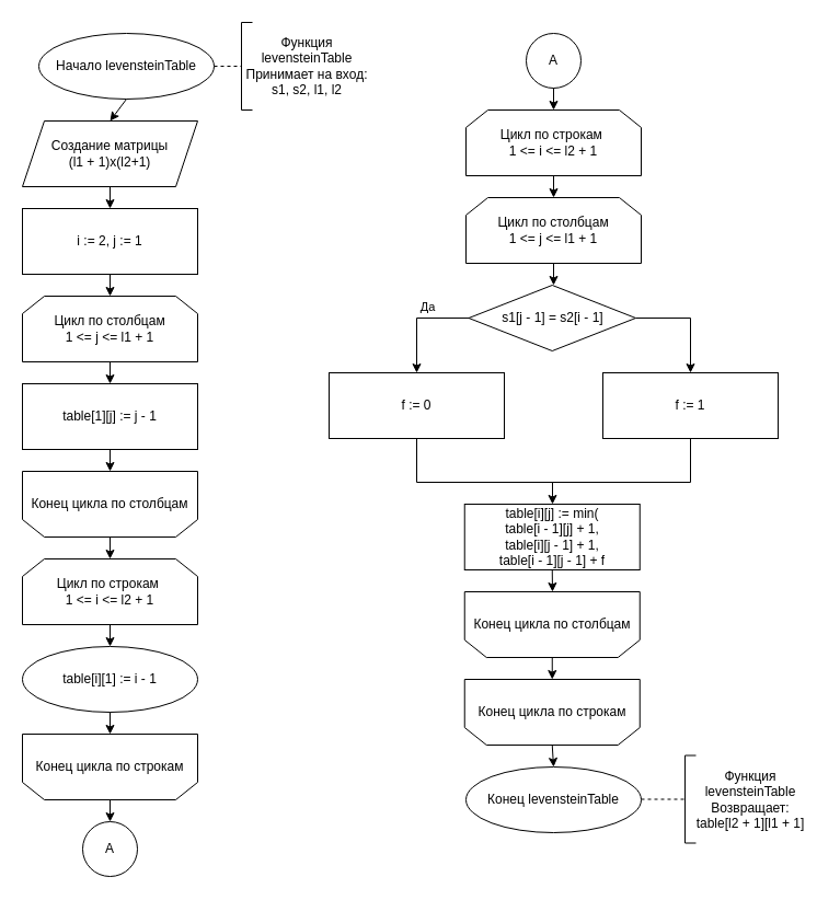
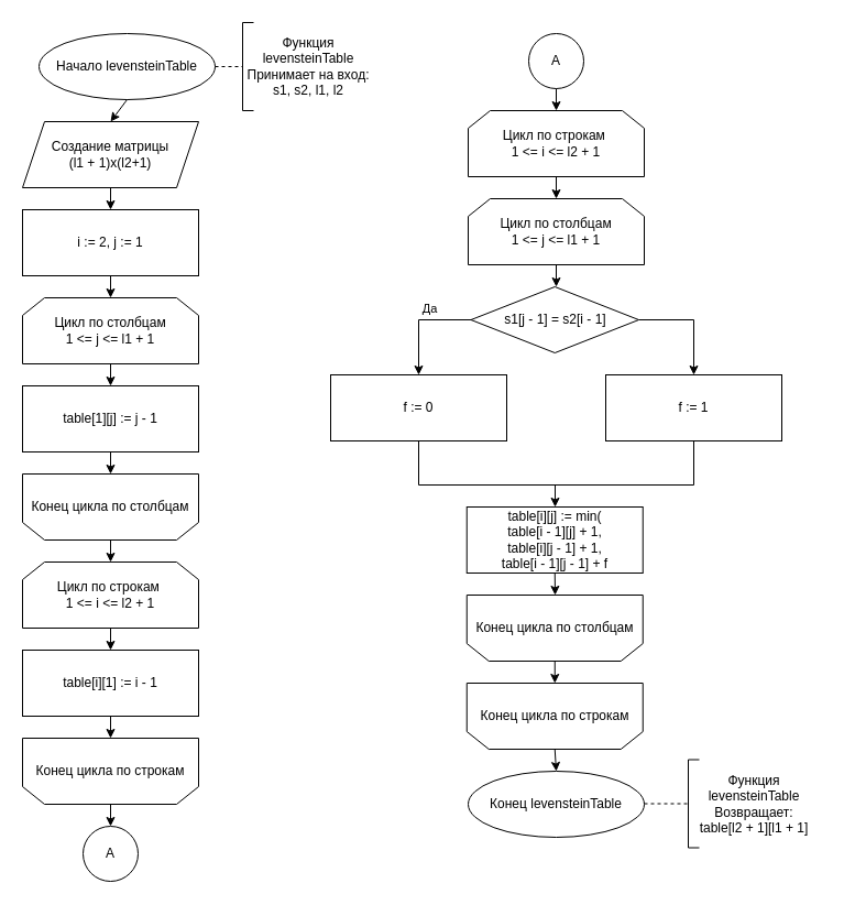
  <mxCell id="0" />
  <mxCell id="1" parent="0" />
  <mxCell id="2" value="Начало levensteinTable" style="ellipse;whiteSpace=wrap;html=1;" vertex="1" parent="1"><mxGeometry x="35" y="30" width="160" height="60" as="geometry" /></mxCell>
  <mxCell id="3" value="Создание матрицы &lt;br&gt;(l1 + 1)x(l2+1)" style="shape=parallelogram;perimeter=parallelogramPerimeter;whiteSpace=wrap;html=1;fixedSize=1;" vertex="1" parent="1"><mxGeometry x="20" y="110" width="160" height="60" as="geometry" /></mxCell>
  <mxCell id="4" value="" style="endArrow=classic;html=1;exitX=0.5;exitY=1;exitDx=0;exitDy=0;entryX=0.5;entryY=0;entryDx=0;entryDy=0;" edge="1" parent="1" source="2" target="3"><mxGeometry width="50" height="50" relative="1" as="geometry"><mxPoint x="100" y="250" as="sourcePoint" /><mxPoint x="150" y="200" as="targetPoint" /></mxGeometry></mxCell>
  <mxCell id="5" value="i := 2, j := 1" style="rounded=0;whiteSpace=wrap;html=1;" vertex="1" parent="1"><mxGeometry x="20" y="190" width="160" height="60" as="geometry" /></mxCell>
  <mxCell id="6" value="Цикл по столбцам &lt;br&gt;1 &amp;lt;= j &amp;lt;= l1 + 1" style="shape=loopLimit;whiteSpace=wrap;html=1;" vertex="1" parent="1"><mxGeometry x="20" y="270" width="160" height="60" as="geometry" /></mxCell>
  <mxCell id="7" value="" style="endArrow=classic;html=1;entryX=0.5;entryY=0;entryDx=0;entryDy=0;exitX=0.5;exitY=1;exitDx=0;exitDy=0;" edge="1" parent="1" source="3" target="5"><mxGeometry width="50" height="50" relative="1" as="geometry"><mxPoint x="70" y="230" as="sourcePoint" /><mxPoint x="120" y="180" as="targetPoint" /></mxGeometry></mxCell>
  <mxCell id="8" value="" style="endArrow=classic;html=1;entryX=0.5;entryY=0;entryDx=0;entryDy=0;" edge="1" parent="1" target="6"><mxGeometry width="50" height="50" relative="1" as="geometry"><mxPoint x="100" y="250" as="sourcePoint" /><mxPoint x="110" y="200" as="targetPoint" /></mxGeometry></mxCell>
  <mxCell id="9" value="" style="endArrow=none;dashed=1;html=1;exitX=1;exitY=0.5;exitDx=0;exitDy=0;" edge="1" parent="1" source="2"><mxGeometry width="50" height="50" relative="1" as="geometry"><mxPoint x="200" y="130" as="sourcePoint" /><mxPoint x="220" y="60" as="targetPoint" /></mxGeometry></mxCell>
  <mxCell id="10" value="" style="endArrow=none;html=1;" edge="1" parent="1"><mxGeometry width="50" height="50" relative="1" as="geometry"><mxPoint x="220" y="100" as="sourcePoint" /><mxPoint x="220" y="20" as="targetPoint" /></mxGeometry></mxCell>
  <mxCell id="11" value="" style="endArrow=none;html=1;" edge="1" parent="1"><mxGeometry width="50" height="50" relative="1" as="geometry"><mxPoint x="220" y="20" as="sourcePoint" /><mxPoint x="230" y="20" as="targetPoint" /></mxGeometry></mxCell>
  <mxCell id="12" value="" style="endArrow=none;html=1;" edge="1" parent="1"><mxGeometry width="50" height="50" relative="1" as="geometry"><mxPoint x="230" y="100" as="sourcePoint" /><mxPoint x="220" y="100" as="targetPoint" /></mxGeometry></mxCell>
  <mxCell id="13" value="Функция levensteinTable&lt;br&gt;Принимает на вход:&lt;br&gt;s1, s2, l1, l2" style="text;html=1;strokeColor=none;fillColor=none;align=center;verticalAlign=middle;whiteSpace=wrap;rounded=0;" vertex="1" parent="1"><mxGeometry x="220" y="20" width="120" height="80" as="geometry" /></mxCell>
  <mxCell id="14" value="" style="endArrow=classic;html=1;exitX=0.5;exitY=1;exitDx=0;exitDy=0;" edge="1" parent="1" source="6"><mxGeometry width="50" height="50" relative="1" as="geometry"><mxPoint x="80" y="430" as="sourcePoint" /><mxPoint x="100" y="350" as="targetPoint" /></mxGeometry></mxCell>
  <mxCell id="15" value="table[1][j] := j - 1" style="rounded=0;whiteSpace=wrap;html=1;" vertex="1" parent="1"><mxGeometry x="20" y="350" width="160" height="60" as="geometry" /></mxCell>
  <mxCell id="16" value="" style="shape=loopLimit;whiteSpace=wrap;html=1;align=center;rounded=0;shadow=0;portConstraintRotation=0;comic=0;treeFolding=0;rotatable=1;rotation=-180;size=20;" vertex="1" parent="1"><mxGeometry x="20" y="430" width="160" height="60" as="geometry" /></mxCell>
  <mxCell id="17" value="" style="endArrow=classic;html=1;exitX=0.5;exitY=1;exitDx=0;exitDy=0;" edge="1" parent="1" source="15"><mxGeometry width="50" height="50" relative="1" as="geometry"><mxPoint x="70" y="590" as="sourcePoint" /><mxPoint x="100" y="430" as="targetPoint" /></mxGeometry></mxCell>
  <mxCell id="18" value="&lt;span style=&quot;background-color: rgb(255 , 255 , 255)&quot;&gt;Конец цикла по столбцам&lt;/span&gt;" style="text;html=1;strokeColor=none;fillColor=none;align=center;verticalAlign=middle;whiteSpace=wrap;rounded=0;shadow=0;comic=0;" vertex="1" parent="1"><mxGeometry x="20" y="430" width="160" height="60" as="geometry" /></mxCell>
  <mxCell id="19" value="Цикл по строкам&amp;nbsp;&lt;br&gt;1 &amp;lt;= i &amp;lt;= l2 + 1" style="shape=loopLimit;whiteSpace=wrap;html=1;" vertex="1" parent="1"><mxGeometry x="20" y="510" width="160" height="60" as="geometry" /></mxCell>
- <mxCell id="20" value="table[i][1] := i - 1" style="ellipse;whiteSpace=wrap;html=1;" vertex="1" parent="1"><mxGeometry x="20" y="590" width="160" height="60" as="geometry" /></mxCell>
+ <mxCell id="20" value="table[i][1] := i - 1" style="rounded=0;whiteSpace=wrap;html=1;" vertex="1" parent="1"><mxGeometry x="20" y="590" width="160" height="60" as="geometry" /></mxCell>
  <mxCell id="21" value="" style="shape=loopLimit;whiteSpace=wrap;html=1;align=center;rounded=0;shadow=0;portConstraintRotation=0;comic=0;treeFolding=0;rotatable=1;rotation=-180;size=20;" vertex="1" parent="1"><mxGeometry x="20" y="670" width="160" height="60" as="geometry" /></mxCell>
  <mxCell id="22" value="&lt;span style=&quot;background-color: rgb(255 , 255 , 255)&quot;&gt;Конец цикла по строкам&lt;/span&gt;" style="text;html=1;strokeColor=none;fillColor=none;align=center;verticalAlign=middle;whiteSpace=wrap;rounded=0;shadow=0;comic=0;" vertex="1" parent="1"><mxGeometry x="20" y="670" width="160" height="60" as="geometry" /></mxCell>
  <mxCell id="23" value="" style="endArrow=classic;html=1;exitX=0.5;exitY=1;exitDx=0;exitDy=0;entryX=0.5;entryY=0;entryDx=0;entryDy=0;" edge="1" parent="1" source="18" target="19"><mxGeometry width="50" height="50" relative="1" as="geometry"><mxPoint x="-10" y="610" as="sourcePoint" /><mxPoint x="40" y="560" as="targetPoint" /></mxGeometry></mxCell>
  <mxCell id="24" value="" style="endArrow=classic;html=1;exitX=0.5;exitY=1;exitDx=0;exitDy=0;entryX=0.5;entryY=0;entryDx=0;entryDy=0;" edge="1" parent="1" source="19" target="20"><mxGeometry width="50" height="50" relative="1" as="geometry"><mxPoint x="110" y="500" as="sourcePoint" /><mxPoint x="110" y="520" as="targetPoint" /></mxGeometry></mxCell>
  <mxCell id="25" value="" style="endArrow=classic;html=1;exitX=0.5;exitY=1;exitDx=0;exitDy=0;entryX=0.5;entryY=0;entryDx=0;entryDy=0;" edge="1" parent="1" source="20" target="22"><mxGeometry width="50" height="50" relative="1" as="geometry"><mxPoint x="110" y="580" as="sourcePoint" /><mxPoint x="110" y="600" as="targetPoint" /></mxGeometry></mxCell>
  <mxCell id="26" value="А" style="ellipse;whiteSpace=wrap;html=1;aspect=fixed;rounded=0;shadow=0;comic=0;align=center;" vertex="1" parent="1"><mxGeometry x="75" y="750" width="50" height="50" as="geometry" /></mxCell>
  <mxCell id="27" value="" style="endArrow=classic;html=1;exitX=0.5;exitY=1;exitDx=0;exitDy=0;entryX=0.5;entryY=0;entryDx=0;entryDy=0;" edge="1" parent="1" source="22" target="26"><mxGeometry width="50" height="50" relative="1" as="geometry"><mxPoint x="150" y="830" as="sourcePoint" /><mxPoint x="200" y="780" as="targetPoint" /></mxGeometry></mxCell>
  <mxCell id="28" value="А" style="ellipse;whiteSpace=wrap;html=1;aspect=fixed;rounded=0;shadow=0;comic=0;align=center;" vertex="1" parent="1"><mxGeometry x="480" y="30" width="50" height="50" as="geometry" /></mxCell>
  <mxCell id="29" value="Цикл по строкам&amp;nbsp;&lt;br&gt;1 &amp;lt;= i &amp;lt;= l2 + 1" style="shape=loopLimit;whiteSpace=wrap;html=1;" vertex="1" parent="1"><mxGeometry x="425" y="100" width="160" height="60" as="geometry" /></mxCell>
  <mxCell id="30" value="Цикл по столбцам &lt;br&gt;1 &amp;lt;= j &amp;lt;= l1 + 1" style="shape=loopLimit;whiteSpace=wrap;html=1;" vertex="1" parent="1"><mxGeometry x="425" y="180" width="160" height="60" as="geometry" /></mxCell>
  <mxCell id="31" value="" style="endArrow=classic;html=1;exitX=0.5;exitY=1;exitDx=0;exitDy=0;entryX=0.5;entryY=0;entryDx=0;entryDy=0;" edge="1" parent="1" source="28" target="29"><mxGeometry width="50" height="50" relative="1" as="geometry"><mxPoint x="390" y="170" as="sourcePoint" /><mxPoint x="440" y="120" as="targetPoint" /></mxGeometry></mxCell>
  <mxCell id="32" value="" style="endArrow=classic;html=1;exitX=0.5;exitY=1;exitDx=0;exitDy=0;entryX=0.5;entryY=0;entryDx=0;entryDy=0;" edge="1" parent="1" source="29" target="30"><mxGeometry width="50" height="50" relative="1" as="geometry"><mxPoint x="390" y="240" as="sourcePoint" /><mxPoint x="440" y="190" as="targetPoint" /></mxGeometry></mxCell>
  <mxCell id="33" value="s1[j - 1] = s2[i - 1]" style="rhombus;whiteSpace=wrap;html=1;rounded=0;shadow=0;comic=0;align=center;" vertex="1" parent="1"><mxGeometry x="427.5" y="260" width="152.5" height="60" as="geometry" /></mxCell>
  <mxCell id="34" value="" style="endArrow=classic;html=1;exitX=0.5;exitY=1;exitDx=0;exitDy=0;" edge="1" parent="1" source="30"><mxGeometry width="50" height="50" relative="1" as="geometry"><mxPoint x="460" y="370" as="sourcePoint" /><mxPoint x="505" y="260" as="targetPoint" /></mxGeometry></mxCell>
  <mxCell id="35" value="f := 0" style="rounded=0;whiteSpace=wrap;html=1;" vertex="1" parent="1"><mxGeometry x="300" y="340" width="160" height="60" as="geometry" /></mxCell>
  <mxCell id="36" value="f := 1" style="rounded=0;whiteSpace=wrap;html=1;" vertex="1" parent="1"><mxGeometry x="550" y="340" width="160" height="60" as="geometry" /></mxCell>
  <mxCell id="37" value="Да" style="endArrow=none;html=1;entryX=0;entryY=0.5;entryDx=0;entryDy=0;" edge="1" parent="1" target="33"><mxGeometry x="-0.579" y="10" width="50" height="50" relative="1" as="geometry"><mxPoint x="380" y="290" as="sourcePoint" /><mxPoint x="380" y="310" as="targetPoint" /><mxPoint as="offset" /></mxGeometry></mxCell>
  <mxCell id="38" value="" style="endArrow=classic;html=1;entryX=0.5;entryY=0;entryDx=0;entryDy=0;" edge="1" parent="1" target="35"><mxGeometry width="50" height="50" relative="1" as="geometry"><mxPoint x="380" y="290" as="sourcePoint" /><mxPoint x="380" y="430" as="targetPoint" /></mxGeometry></mxCell>
  <mxCell id="39" value="" style="endArrow=classic;html=1;entryX=0.5;entryY=0;entryDx=0;entryDy=0;" edge="1" parent="1" target="36"><mxGeometry width="50" height="50" relative="1" as="geometry"><mxPoint x="630" y="290" as="sourcePoint" /><mxPoint x="640" y="440" as="targetPoint" /></mxGeometry></mxCell>
  <mxCell id="40" value="" style="endArrow=none;html=1;exitX=1;exitY=0.5;exitDx=0;exitDy=0;" edge="1" parent="1" source="33"><mxGeometry width="50" height="50" relative="1" as="geometry"><mxPoint x="510" y="470" as="sourcePoint" /><mxPoint x="630" y="290" as="targetPoint" /></mxGeometry></mxCell>
  <mxCell id="41" value="" style="endArrow=none;html=1;entryX=0.5;entryY=1;entryDx=0;entryDy=0;" edge="1" parent="1" target="35"><mxGeometry width="50" height="50" relative="1" as="geometry"><mxPoint x="380" y="440" as="sourcePoint" /><mxPoint x="400" y="450" as="targetPoint" /></mxGeometry></mxCell>
  <mxCell id="42" value="" style="endArrow=none;html=1;entryX=0.5;entryY=1;entryDx=0;entryDy=0;" edge="1" parent="1" target="36"><mxGeometry width="50" height="50" relative="1" as="geometry"><mxPoint x="630" y="440" as="sourcePoint" /><mxPoint x="560" y="450" as="targetPoint" /></mxGeometry></mxCell>
  <mxCell id="43" value="" style="endArrow=none;html=1;" edge="1" parent="1"><mxGeometry width="50" height="50" relative="1" as="geometry"><mxPoint x="380" y="440" as="sourcePoint" /><mxPoint x="630" y="440" as="targetPoint" /></mxGeometry></mxCell>
  <mxCell id="44" value="table[i][j] := min(&lt;br&gt;table[i - 1][j] + 1,&lt;br&gt;table[i][j - 1] + 1,&lt;br&gt;table[i - 1][j - 1] + f" style="rounded=0;whiteSpace=wrap;html=1;" vertex="1" parent="1"><mxGeometry x="423.75" y="460" width="160" height="60" as="geometry" /></mxCell>
  <mxCell id="45" value="" style="endArrow=classic;html=1;" edge="1" parent="1"><mxGeometry width="50" height="50" relative="1" as="geometry"><mxPoint x="504" y="440" as="sourcePoint" /><mxPoint x="504" y="460" as="targetPoint" /></mxGeometry></mxCell>
  <mxCell id="46" value="" style="endArrow=classic;html=1;exitX=0.5;exitY=1;exitDx=0;exitDy=0;" edge="1" parent="1" source="44"><mxGeometry width="50" height="50" relative="1" as="geometry"><mxPoint x="460" y="630" as="sourcePoint" /><mxPoint x="504" y="540" as="targetPoint" /></mxGeometry></mxCell>
  <mxCell id="47" value="" style="shape=loopLimit;whiteSpace=wrap;html=1;align=center;rounded=0;shadow=0;portConstraintRotation=0;comic=0;treeFolding=0;rotatable=1;rotation=-180;size=20;" vertex="1" parent="1"><mxGeometry x="423.75" y="540" width="160" height="60" as="geometry" /></mxCell>
  <mxCell id="48" value="" style="shape=loopLimit;whiteSpace=wrap;html=1;align=center;rounded=0;shadow=0;portConstraintRotation=0;comic=0;treeFolding=0;rotatable=1;rotation=-180;size=20;" vertex="1" parent="1"><mxGeometry x="423.75" y="620" width="160" height="60" as="geometry" /></mxCell>
  <mxCell id="49" value="" style="endArrow=classic;html=1;exitX=0.5;exitY=0;exitDx=0;exitDy=0;entryX=0.5;entryY=1;entryDx=0;entryDy=0;" edge="1" parent="1" source="47" target="48"><mxGeometry width="50" height="50" relative="1" as="geometry"><mxPoint x="430" y="740" as="sourcePoint" /><mxPoint x="480" y="690" as="targetPoint" /></mxGeometry></mxCell>
  <mxCell id="50" value="&lt;span style=&quot;background-color: rgb(255 , 255 , 255)&quot;&gt;Конец цикла по столбцам&lt;/span&gt;" style="text;html=1;strokeColor=none;fillColor=none;align=center;verticalAlign=middle;whiteSpace=wrap;rounded=0;shadow=0;comic=0;" vertex="1" parent="1"><mxGeometry x="423.75" y="540" width="160" height="60" as="geometry" /></mxCell>
  <mxCell id="51" value="&lt;span style=&quot;background-color: rgb(255 , 255 , 255)&quot;&gt;Конец цикла по строкам&lt;/span&gt;" style="text;html=1;strokeColor=none;fillColor=none;align=center;verticalAlign=middle;whiteSpace=wrap;rounded=0;shadow=0;comic=0;" vertex="1" parent="1"><mxGeometry x="423.75" y="620" width="160" height="60" as="geometry" /></mxCell>
  <mxCell id="52" value="Конец levensteinTable" style="ellipse;whiteSpace=wrap;html=1;" vertex="1" parent="1"><mxGeometry x="425" y="700" width="160" height="60" as="geometry" /></mxCell>
  <mxCell id="53" value="" style="endArrow=classic;html=1;exitX=0.5;exitY=1;exitDx=0;exitDy=0;entryX=0.5;entryY=0;entryDx=0;entryDy=0;" edge="1" parent="1" source="51" target="52"><mxGeometry width="50" height="50" relative="1" as="geometry"><mxPoint x="340" y="790" as="sourcePoint" /><mxPoint x="390" y="740" as="targetPoint" /></mxGeometry></mxCell>
  <mxCell id="54" value="" style="endArrow=none;dashed=1;html=1;exitX=1;exitY=0.5;exitDx=0;exitDy=0;" edge="1" parent="1"><mxGeometry width="50" height="50" relative="1" as="geometry"><mxPoint x="585" y="729.5" as="sourcePoint" /><mxPoint x="625" y="729.5" as="targetPoint" /></mxGeometry></mxCell>
  <mxCell id="55" value="" style="endArrow=none;html=1;" edge="1" parent="1"><mxGeometry width="50" height="50" relative="1" as="geometry"><mxPoint x="625" y="769.5" as="sourcePoint" /><mxPoint x="625" y="689.5" as="targetPoint" /></mxGeometry></mxCell>
  <mxCell id="56" value="" style="endArrow=none;html=1;" edge="1" parent="1"><mxGeometry width="50" height="50" relative="1" as="geometry"><mxPoint x="625" y="689.5" as="sourcePoint" /><mxPoint x="635" y="689.5" as="targetPoint" /></mxGeometry></mxCell>
  <mxCell id="57" value="" style="endArrow=none;html=1;" edge="1" parent="1"><mxGeometry width="50" height="50" relative="1" as="geometry"><mxPoint x="635" y="769.5" as="sourcePoint" /><mxPoint x="625" y="769.5" as="targetPoint" /></mxGeometry></mxCell>
  <mxCell id="58" value="Функция levensteinTable&lt;br&gt;Возвращает:&lt;br&gt;table[l2 + 1][l1 + 1]" style="text;html=1;strokeColor=none;fillColor=none;align=center;verticalAlign=middle;whiteSpace=wrap;rounded=0;" vertex="1" parent="1"><mxGeometry x="625" y="689.5" width="120" height="80" as="geometry" /></mxCell>
